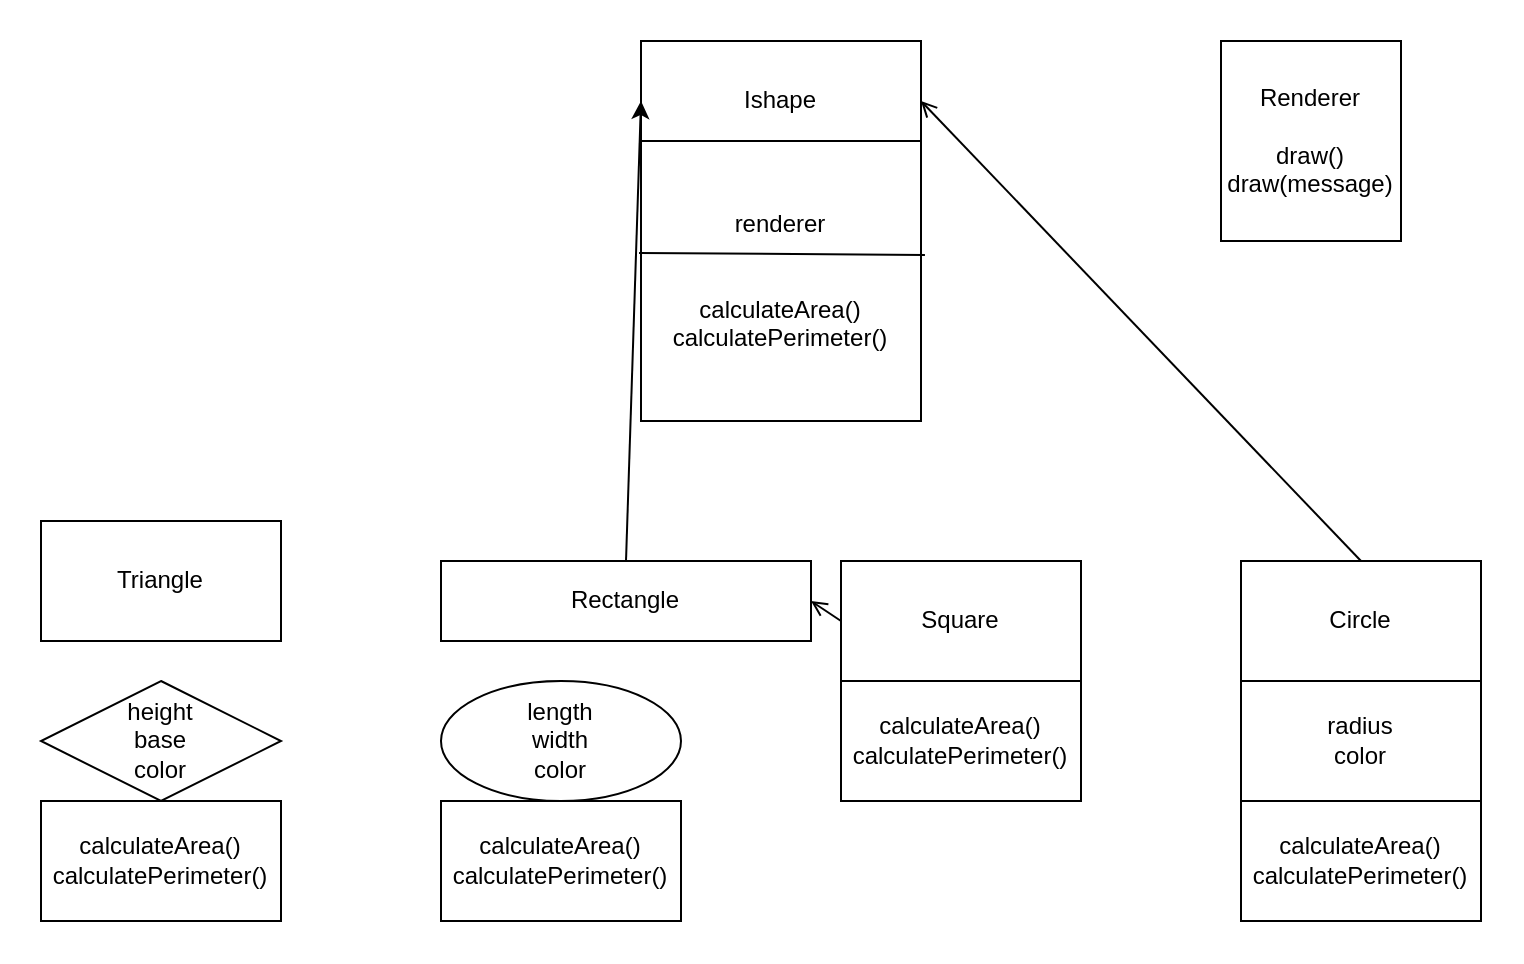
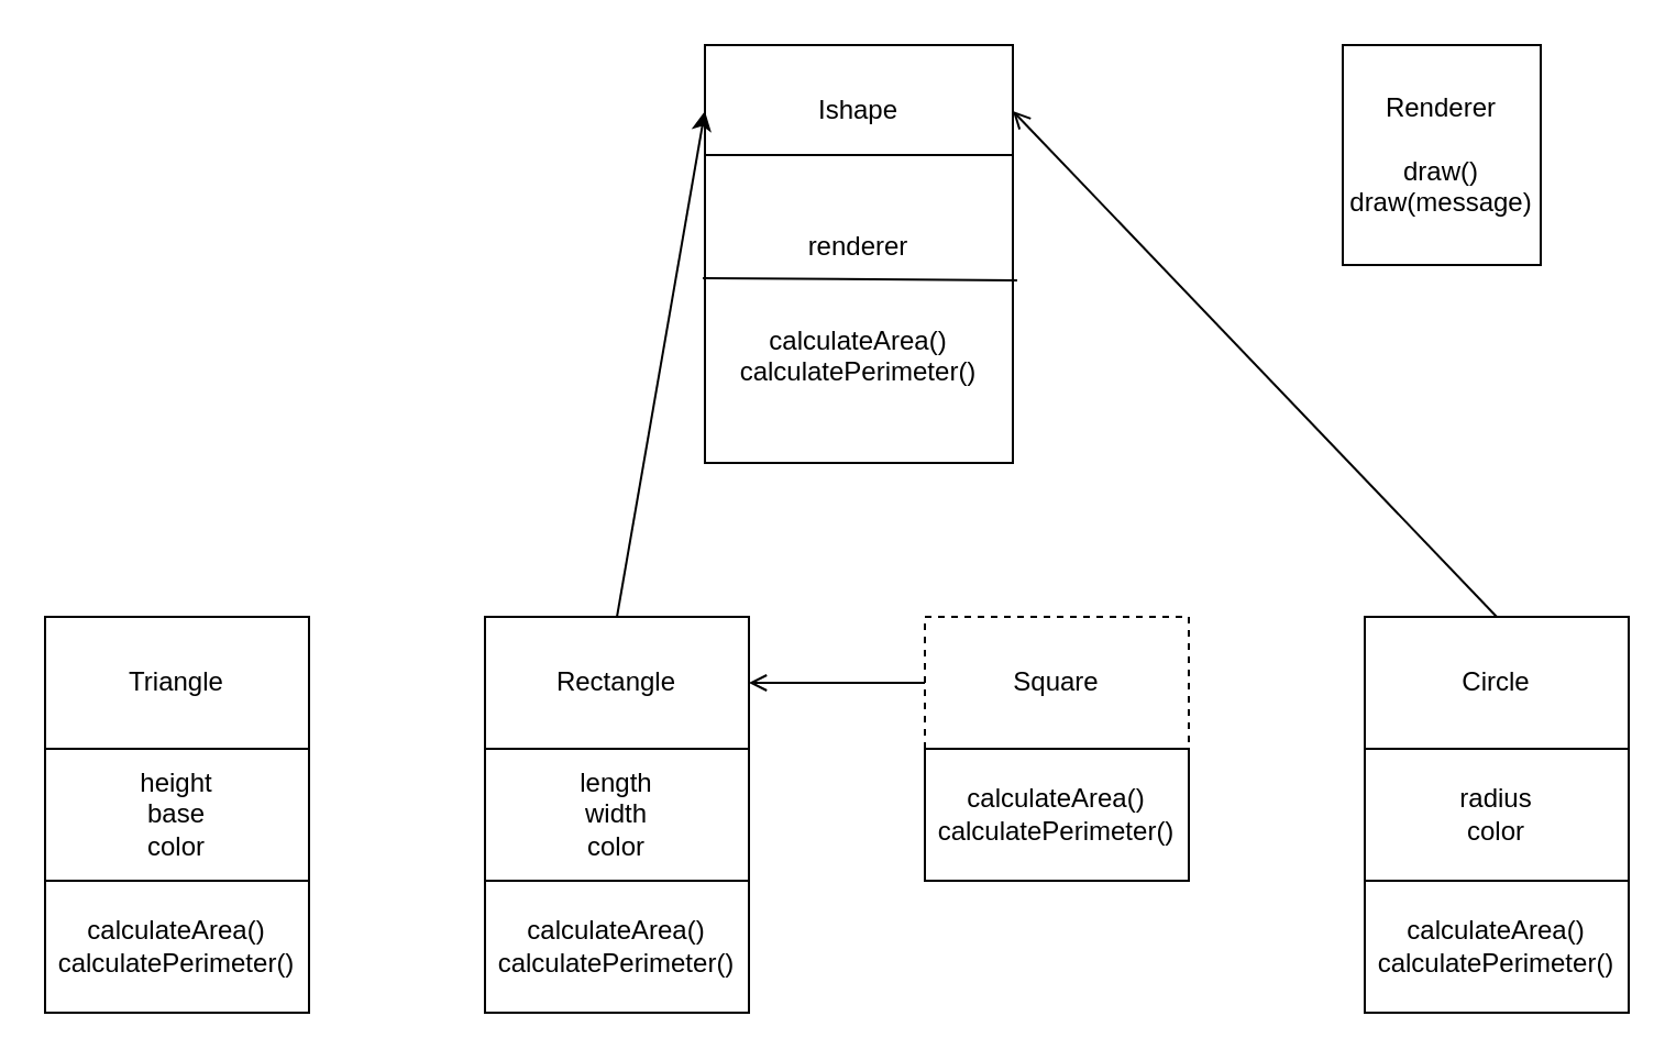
  <mxCell id="0" />
  <mxCell id="1" parent="0" />
  <mxCell id="2" value="Ishape" style="rounded=0;whiteSpace=wrap;html=1;" parent="1" vertex="1"><mxGeometry x="320" y="20" width="140" height="60" as="geometry" /></mxCell>
- <mxCell id="3" value="Triangle" style="rounded=0;whiteSpace=wrap;html=1;" parent="1" vertex="1"><mxGeometry x="20" y="260" width="120" height="60" as="geometry" /></mxCell>
- <mxCell id="4" value="Rectangle" style="rounded=0;whiteSpace=wrap;html=1;" parent="1" vertex="1"><mxGeometry x="220" y="280" width="185" height="40" as="geometry" /></mxCell>
- <mxCell id="5" value="Square" style="rounded=0;whiteSpace=wrap;html=1;" parent="1" vertex="1"><mxGeometry x="420" y="280" width="120" height="60" as="geometry" /></mxCell>
+ <mxCell id="3" value="Triangle" style="rounded=0;whiteSpace=wrap;html=1;" parent="1" vertex="1"><mxGeometry x="20" y="280" width="120" height="60" as="geometry" /></mxCell>
+ <mxCell id="4" value="Rectangle" style="rounded=0;whiteSpace=wrap;html=1;" parent="1" vertex="1"><mxGeometry x="220" y="280" width="120" height="60" as="geometry" /></mxCell>
+ <mxCell id="5" value="Square" style="rounded=0;whiteSpace=wrap;html=1;dashed=1;" parent="1" vertex="1"><mxGeometry x="420" y="280" width="120" height="60" as="geometry" /></mxCell>
  <mxCell id="6" value="Circle" style="rounded=0;whiteSpace=wrap;html=1;" parent="1" vertex="1"><mxGeometry x="620" y="280" width="120" height="60" as="geometry" /></mxCell>
  <mxCell id="7" value="" style="endArrow=classic;html=1;rounded=0;exitX=0.5;exitY=0;exitDx=0;exitDy=0;" parent="1" source="4" edge="1"><mxGeometry width="50" height="50" relative="1" as="geometry"><mxPoint x="90" y="200" as="sourcePoint" /><mxPoint x="320" y="50" as="targetPoint" /></mxGeometry></mxCell>
  <mxCell id="8" value="" style="endArrow=open;html=1;rounded=0;exitX=0;exitY=0.5;exitDx=0;exitDy=0;entryX=1;entryY=0.5;entryDx=0;entryDy=0;" parent="1" source="5" target="4" edge="1"><mxGeometry width="50" height="50" relative="1" as="geometry"><mxPoint x="100" y="300" as="sourcePoint" /><mxPoint x="400" y="190" as="targetPoint" /></mxGeometry></mxCell>
  <mxCell id="9" value="" style="endArrow=open;html=1;rounded=0;exitX=0.5;exitY=0;exitDx=0;exitDy=0;entryX=1;entryY=0.5;entryDx=0;entryDy=0;" parent="1" source="6" target="2" edge="1"><mxGeometry width="50" height="50" relative="1" as="geometry"><mxPoint x="110" y="220" as="sourcePoint" /><mxPoint x="380" y="90" as="targetPoint" /></mxGeometry></mxCell>
- <mxCell id="10" value="height&lt;br&gt;base&lt;br&gt;color" style="rhombus;whiteSpace=wrap;html=1;" parent="1" vertex="1"><mxGeometry x="20" y="340" width="120" height="60" as="geometry" /></mxCell>
+ <mxCell id="10" value="height&lt;br&gt;base&lt;br&gt;color" style="rounded=0;whiteSpace=wrap;html=1;" parent="1" vertex="1"><mxGeometry x="20" y="340" width="120" height="60" as="geometry" /></mxCell>
  <mxCell id="11" value="calculateArea()&lt;br&gt;calculatePerimeter()" style="rounded=0;whiteSpace=wrap;html=1;" parent="1" vertex="1"><mxGeometry x="20" y="400" width="120" height="60" as="geometry" /></mxCell>
- <mxCell id="12" value="length&lt;br&gt;width&lt;br&gt;color" style="ellipse;whiteSpace=wrap;html=1;" parent="1" vertex="1"><mxGeometry x="220" y="340" width="120" height="60" as="geometry" /></mxCell>
+ <mxCell id="12" value="length&lt;br&gt;width&lt;br&gt;color" style="rounded=0;whiteSpace=wrap;html=1;" parent="1" vertex="1"><mxGeometry x="220" y="340" width="120" height="60" as="geometry" /></mxCell>
  <mxCell id="13" value="calculateArea()&lt;br&gt;calculatePerimeter()" style="rounded=0;whiteSpace=wrap;html=1;" parent="1" vertex="1"><mxGeometry x="220" y="400" width="120" height="60" as="geometry" /></mxCell>
  <mxCell id="14" value="renderer&lt;br&gt;&lt;br&gt;&lt;br&gt;calculateArea()&lt;br&gt;calculatePerimeter()" style="rounded=0;whiteSpace=wrap;html=1;" parent="1" vertex="1"><mxGeometry x="320" y="70" width="140" height="140" as="geometry" /></mxCell>
  <mxCell id="15" value="radius&lt;br&gt;color" style="rounded=0;whiteSpace=wrap;html=1;" parent="1" vertex="1"><mxGeometry x="620" y="340" width="120" height="60" as="geometry" /></mxCell>
  <mxCell id="16" value="calculateArea()&lt;br&gt;calculatePerimeter()" style="rounded=0;whiteSpace=wrap;html=1;" parent="1" vertex="1"><mxGeometry x="620" y="400" width="120" height="60" as="geometry" /></mxCell>
  <mxCell id="17" value="calculateArea()&lt;br&gt;calculatePerimeter()" style="rounded=0;whiteSpace=wrap;html=1;" parent="1" vertex="1"><mxGeometry x="420" y="340" width="120" height="60" as="geometry" /></mxCell>
  <mxCell id="18" value="Renderer&lt;br&gt;&lt;br&gt;draw()&lt;br&gt;draw(message)" style="rounded=0;whiteSpace=wrap;html=1;" vertex="1" parent="1"><mxGeometry x="610" y="20" width="90" height="100" as="geometry" /></mxCell>
  <mxCell id="19" value="" style="endArrow=none;html=1;rounded=0;exitX=-0.007;exitY=0.4;exitDx=0;exitDy=0;exitPerimeter=0;entryX=1.014;entryY=0.407;entryDx=0;entryDy=0;entryPerimeter=0;" edge="1" parent="1" source="14" target="14"><mxGeometry width="50" height="50" relative="1" as="geometry"><mxPoint x="320" y="210" as="sourcePoint" /><mxPoint x="370" y="160" as="targetPoint" /></mxGeometry></mxCell>
